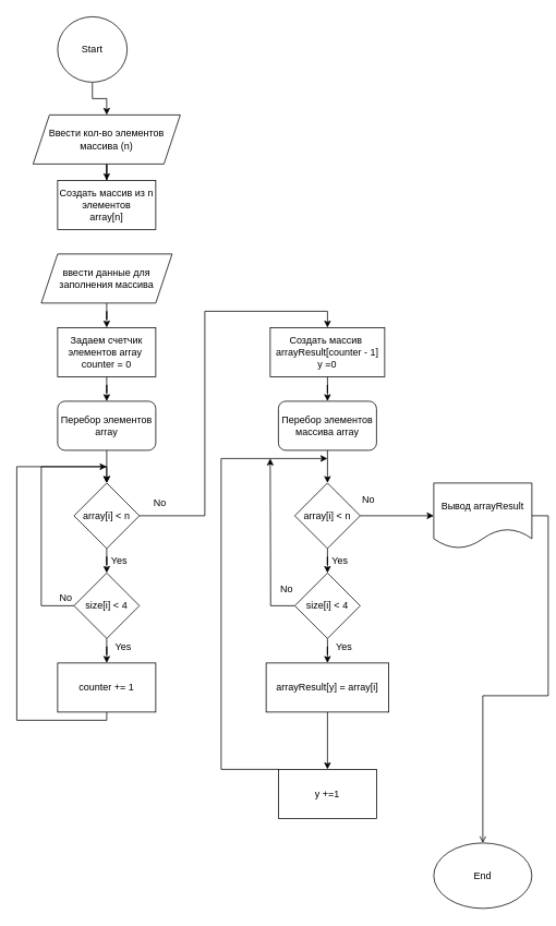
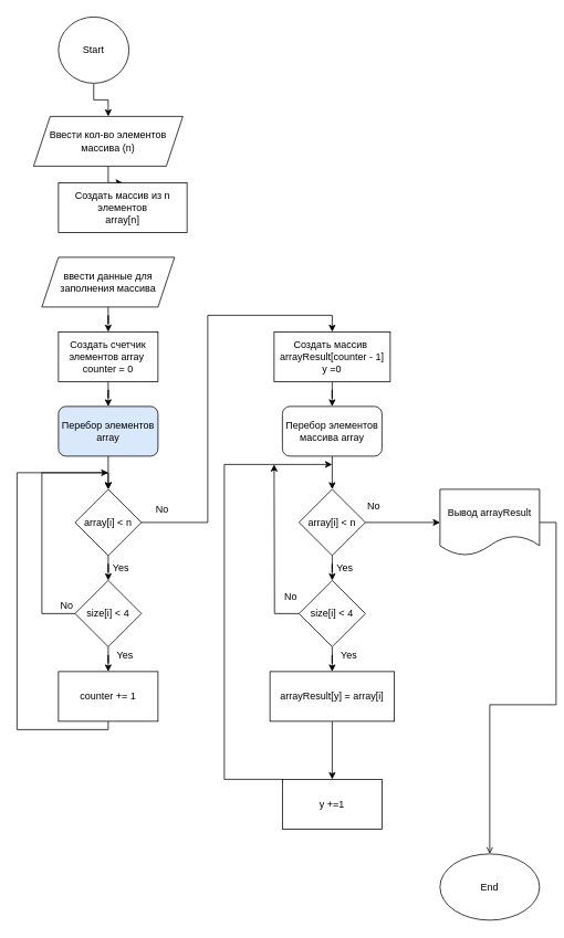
  <mxCell id="0" />
  <mxCell id="1" parent="0" />
  <mxCell id="2" value="" style="edgeStyle=orthogonalEdgeStyle;rounded=0;orthogonalLoop=1;jettySize=auto;html=1;" edge="1" parent="1" source="3" target="12"><mxGeometry relative="1" as="geometry" /></mxCell>
  <mxCell id="3" value="Start" style="ellipse;whiteSpace=wrap;html=1;" vertex="1" parent="1"><mxGeometry x="70" y="20" width="85" height="80" as="geometry" /></mxCell>
  <mxCell id="4" value="" style="edgeStyle=orthogonalEdgeStyle;rounded=0;orthogonalLoop=1;jettySize=auto;html=1;" edge="1" parent="1" source="5" target="16"><mxGeometry relative="1" as="geometry" /></mxCell>
- <mxCell id="5" value="Перебор элементов array" style="rounded=1;whiteSpace=wrap;html=1;" vertex="1" parent="1"><mxGeometry x="70" y="490" width="120" height="60" as="geometry" /></mxCell>
+ <mxCell id="5" value="Перебор элементов array" style="rounded=1;whiteSpace=wrap;html=1;fillColor=#dae8fc;" vertex="1" parent="1"><mxGeometry x="70" y="490" width="120" height="60" as="geometry" /></mxCell>
  <mxCell id="6" value="" style="edgeStyle=orthogonalEdgeStyle;rounded=0;orthogonalLoop=1;jettySize=auto;html=1;" edge="1" parent="1" source="7" target="18"><mxGeometry relative="1" as="geometry" /></mxCell>
  <mxCell id="7" value="ввести данные для заполнения массива" style="shape=parallelogram;perimeter=parallelogramPerimeter;whiteSpace=wrap;html=1;fixedSize=1;" vertex="1" parent="1"><mxGeometry x="50" y="310" width="160" height="60" as="geometry" /></mxCell>
  <mxCell id="8" value="" style="edgeStyle=orthogonalEdgeStyle;rounded=0;orthogonalLoop=1;jettySize=auto;html=1;" edge="1" parent="1" source="10" target="20"><mxGeometry relative="1" as="geometry" /></mxCell>
  <mxCell id="9" style="edgeStyle=orthogonalEdgeStyle;rounded=0;orthogonalLoop=1;jettySize=auto;html=1;entryX=0.5;entryY=0;entryDx=0;entryDy=0;" edge="1" parent="1" source="10" target="16"><mxGeometry relative="1" as="geometry"><mxPoint x="70" y="590" as="targetPoint" /><Array as="points"><mxPoint x="50" y="740" /><mxPoint x="50" y="570" /><mxPoint x="130" y="570" /></Array></mxGeometry></mxCell>
  <mxCell id="10" value="size[i] &amp;lt; 4" style="rhombus;whiteSpace=wrap;html=1;" vertex="1" parent="1"><mxGeometry x="90" y="700" width="80" height="80" as="geometry" /></mxCell>
  <mxCell id="11" value="" style="edgeStyle=orthogonalEdgeStyle;rounded=0;orthogonalLoop=1;jettySize=auto;html=1;" edge="1" parent="1" source="12" target="13"><mxGeometry relative="1" as="geometry" /></mxCell>
  <mxCell id="12" value="Ввести кол-во элементов массива (n)" style="shape=parallelogram;perimeter=parallelogramPerimeter;whiteSpace=wrap;html=1;fixedSize=1;" vertex="1" parent="1"><mxGeometry x="40" y="140" width="180" height="60" as="geometry" /></mxCell>
- <mxCell id="13" value="Создать массив из n элементов&lt;br&gt;array[n]" style="rounded=0;whiteSpace=wrap;html=1;" vertex="1" parent="1"><mxGeometry x="70" y="220" width="120" height="60" as="geometry" /></mxCell>
+ <mxCell id="13" value="Создать массив из n элементов&lt;br&gt;array[n]" style="rounded=0;whiteSpace=wrap;html=1;" vertex="1" parent="1"><mxGeometry x="70" y="220" width="155" height="60" as="geometry" /></mxCell>
  <mxCell id="14" value="" style="edgeStyle=orthogonalEdgeStyle;rounded=0;orthogonalLoop=1;jettySize=auto;html=1;" edge="1" parent="1" source="16" target="10"><mxGeometry relative="1" as="geometry" /></mxCell>
  <mxCell id="15" style="edgeStyle=orthogonalEdgeStyle;rounded=0;orthogonalLoop=1;jettySize=auto;html=1;entryX=0.5;entryY=0;entryDx=0;entryDy=0;" edge="1" parent="1" source="16" target="32"><mxGeometry relative="1" as="geometry" /></mxCell>
  <mxCell id="16" value="array[i] &amp;lt; n" style="rhombus;whiteSpace=wrap;html=1;" vertex="1" parent="1"><mxGeometry x="90" y="590" width="80" height="80" as="geometry" /></mxCell>
  <mxCell id="17" value="" style="edgeStyle=orthogonalEdgeStyle;rounded=0;orthogonalLoop=1;jettySize=auto;html=1;" edge="1" parent="1" source="18" target="5"><mxGeometry relative="1" as="geometry" /></mxCell>
- <mxCell id="18" value="Задаем счетчик элементов array&amp;nbsp;&lt;br&gt;counter = 0" style="rounded=0;whiteSpace=wrap;html=1;" vertex="1" parent="1"><mxGeometry x="70" y="400" width="120" height="60" as="geometry" /></mxCell>
+ <mxCell id="18" value="Создать счетчик элементов array&amp;nbsp;&lt;br&gt;counter = 0" style="rounded=0;whiteSpace=wrap;html=1;" vertex="1" parent="1"><mxGeometry x="70" y="400" width="120" height="60" as="geometry" /></mxCell>
  <mxCell id="19" style="edgeStyle=orthogonalEdgeStyle;rounded=0;orthogonalLoop=1;jettySize=auto;html=1;" edge="1" parent="1" source="20"><mxGeometry relative="1" as="geometry"><mxPoint x="130" y="570" as="targetPoint" /><Array as="points"><mxPoint x="130" y="880" /><mxPoint x="20" y="880" /><mxPoint x="20" y="570" /><mxPoint x="130" y="570" /></Array></mxGeometry></mxCell>
  <mxCell id="20" value="counter += 1" style="rounded=0;whiteSpace=wrap;html=1;" vertex="1" parent="1"><mxGeometry x="70" y="810" width="120" height="60" as="geometry" /></mxCell>
  <mxCell id="21" value="" style="edgeStyle=orthogonalEdgeStyle;rounded=0;orthogonalLoop=1;jettySize=auto;html=1;" edge="1" parent="1" source="22" target="28"><mxGeometry relative="1" as="geometry" /></mxCell>
  <mxCell id="22" value="Перебор элементов массива array" style="rounded=1;whiteSpace=wrap;html=1;" vertex="1" parent="1"><mxGeometry x="340" y="490" width="120" height="60" as="geometry" /></mxCell>
  <mxCell id="23" value="" style="edgeStyle=orthogonalEdgeStyle;rounded=0;orthogonalLoop=1;jettySize=auto;html=1;" edge="1" parent="1" source="25" target="30"><mxGeometry relative="1" as="geometry" /></mxCell>
  <mxCell id="24" style="edgeStyle=orthogonalEdgeStyle;rounded=0;orthogonalLoop=1;jettySize=auto;html=1;" edge="1" parent="1" source="25"><mxGeometry relative="1" as="geometry"><mxPoint x="330" y="560" as="targetPoint" /></mxGeometry></mxCell>
  <mxCell id="25" value="size[i] &amp;lt; 4" style="rhombus;whiteSpace=wrap;html=1;" vertex="1" parent="1"><mxGeometry x="360" y="700" width="80" height="80" as="geometry" /></mxCell>
  <mxCell id="26" value="" style="edgeStyle=orthogonalEdgeStyle;rounded=0;orthogonalLoop=1;jettySize=auto;html=1;" edge="1" parent="1" source="28" target="25"><mxGeometry relative="1" as="geometry" /></mxCell>
  <mxCell id="27" value="" style="edgeStyle=orthogonalEdgeStyle;rounded=0;orthogonalLoop=1;jettySize=auto;html=1;" edge="1" parent="1" source="28" target="36"><mxGeometry relative="1" as="geometry" /></mxCell>
  <mxCell id="28" value="array[i] &amp;lt; n" style="rhombus;whiteSpace=wrap;html=1;" vertex="1" parent="1"><mxGeometry x="360" y="590" width="80" height="80" as="geometry" /></mxCell>
  <mxCell id="29" value="" style="edgeStyle=orthogonalEdgeStyle;rounded=0;orthogonalLoop=1;jettySize=auto;html=1;" edge="1" parent="1" source="30" target="34"><mxGeometry relative="1" as="geometry" /></mxCell>
  <mxCell id="30" value="arrayResult[y] = array[i]" style="rounded=0;whiteSpace=wrap;html=1;" vertex="1" parent="1"><mxGeometry x="325" y="810" width="150" height="60" as="geometry" /></mxCell>
  <mxCell id="31" value="" style="edgeStyle=orthogonalEdgeStyle;rounded=0;orthogonalLoop=1;jettySize=auto;html=1;" edge="1" parent="1" source="32" target="22"><mxGeometry relative="1" as="geometry" /></mxCell>
  <mxCell id="32" value="Создать массив&amp;nbsp;&lt;br&gt;arrayResult[counter - 1]&lt;br&gt;y =0" style="rounded=0;whiteSpace=wrap;html=1;" vertex="1" parent="1"><mxGeometry x="330" y="400" width="140" height="60" as="geometry" /></mxCell>
  <mxCell id="33" style="edgeStyle=orthogonalEdgeStyle;rounded=0;orthogonalLoop=1;jettySize=auto;html=1;" edge="1" parent="1" source="34"><mxGeometry relative="1" as="geometry"><mxPoint x="400" y="560" as="targetPoint" /><Array as="points"><mxPoint x="270" y="940" /><mxPoint x="270" y="560" /><mxPoint x="400" y="560" /></Array></mxGeometry></mxCell>
  <mxCell id="34" value="y +=1" style="rounded=0;whiteSpace=wrap;html=1;" vertex="1" parent="1"><mxGeometry x="340" y="940" width="120" height="60" as="geometry" /></mxCell>
  <mxCell id="35" style="edgeStyle=orthogonalEdgeStyle;rounded=0;orthogonalLoop=1;jettySize=auto;html=1;exitX=1;exitY=0.5;exitDx=0;exitDy=0;endArrow=open;" edge="1" parent="1" source="36" target="37"><mxGeometry relative="1" as="geometry" /></mxCell>
  <mxCell id="36" value="Вывод arrayResult" style="shape=document;whiteSpace=wrap;html=1;boundedLbl=1;" vertex="1" parent="1"><mxGeometry x="530" y="590" width="120" height="80" as="geometry" /></mxCell>
  <mxCell id="37" value="End" style="ellipse;whiteSpace=wrap;html=1;" vertex="1" parent="1"><mxGeometry x="530" y="1030" width="120" height="80" as="geometry" /></mxCell>
  <mxCell id="38" value="No" style="text;html=1;align=center;verticalAlign=middle;resizable=0;points=[];autosize=1;strokeColor=none;fillColor=none;" vertex="1" parent="1"><mxGeometry x="175" y="600" width="40" height="30" as="geometry" /></mxCell>
  <mxCell id="39" value="Yes" style="text;html=1;align=center;verticalAlign=middle;resizable=0;points=[];autosize=1;strokeColor=none;fillColor=none;" vertex="1" parent="1"><mxGeometry x="125" y="670" width="40" height="30" as="geometry" /></mxCell>
  <mxCell id="40" value="No" style="text;html=1;align=center;verticalAlign=middle;resizable=0;points=[];autosize=1;strokeColor=none;fillColor=none;" vertex="1" parent="1"><mxGeometry x="60" y="715" width="40" height="30" as="geometry" /></mxCell>
  <mxCell id="41" value="Yes" style="text;html=1;align=center;verticalAlign=middle;resizable=0;points=[];autosize=1;strokeColor=none;fillColor=none;" vertex="1" parent="1"><mxGeometry x="130" y="775" width="40" height="30" as="geometry" /></mxCell>
  <mxCell id="42" value="No" style="text;html=1;align=center;verticalAlign=middle;resizable=0;points=[];autosize=1;strokeColor=none;fillColor=none;" vertex="1" parent="1"><mxGeometry x="330" y="705" width="40" height="30" as="geometry" /></mxCell>
  <mxCell id="43" value="Yes" style="text;html=1;align=center;verticalAlign=middle;resizable=0;points=[];autosize=1;strokeColor=none;fillColor=none;" vertex="1" parent="1"><mxGeometry x="400" y="775" width="40" height="30" as="geometry" /></mxCell>
  <mxCell id="44" value="Yes" style="text;html=1;align=center;verticalAlign=middle;resizable=0;points=[];autosize=1;strokeColor=none;fillColor=none;" vertex="1" parent="1"><mxGeometry x="395" y="670" width="40" height="30" as="geometry" /></mxCell>
  <mxCell id="45" value="No" style="text;html=1;align=center;verticalAlign=middle;resizable=0;points=[];autosize=1;strokeColor=none;fillColor=none;" vertex="1" parent="1"><mxGeometry x="430" y="595" width="40" height="30" as="geometry" /></mxCell>
